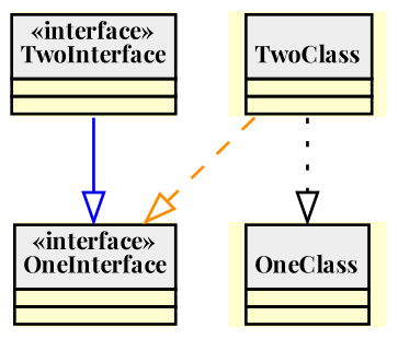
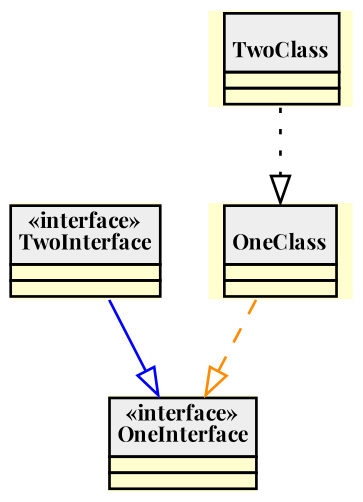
  digraph {
    fontname="Playfair Display"
    node [fillcolor="#FEFECE" fontname="Playfair Display" fontsize=8 margin=0 shape=none style=filled]
    edge [arrowhead=empty fontname="Playfair Display" fontsize=8]
    n1 [label=< <table cellspacing="0" border="0" cellborder="1">     <tr><td bgcolor="#eeeeee"><b>«interface»<br/>OneInterface</b></td></tr>     <tr><td></td></tr>     <tr><td></td></tr> </table>>]
    n2 [label=< <table cellspacing="0" border="0" cellborder="1">     <tr><td bgcolor="#eeeeee"><b>«interface»<br/>TwoInterface</b></td></tr>     <tr><td></td></tr>     <tr><td></td></tr> </table>>]
    n3 [label=< <table cellspacing="0" border="0" cellborder="1">     <tr><td bgcolor="#eeeeee"><b><br/>OneClass</b></td></tr>     <tr><td></td></tr>     <tr><td></td></tr> </table>>]
    n4 [label=< <table cellspacing="0" border="0" cellborder="1">     <tr><td bgcolor="#eeeeee"><b><br/>TwoClass</b></td></tr>     <tr><td></td></tr>     <tr><td></td></tr> </table>>]
    n2 -> n1 [color=blue style=solid]
-   n4 -> n1 [color=darkorange style=dashed]
+   n3 -> n1 [color=darkorange style=dashed]
    n4 -> n3 [color=black style=dotted]
  }
